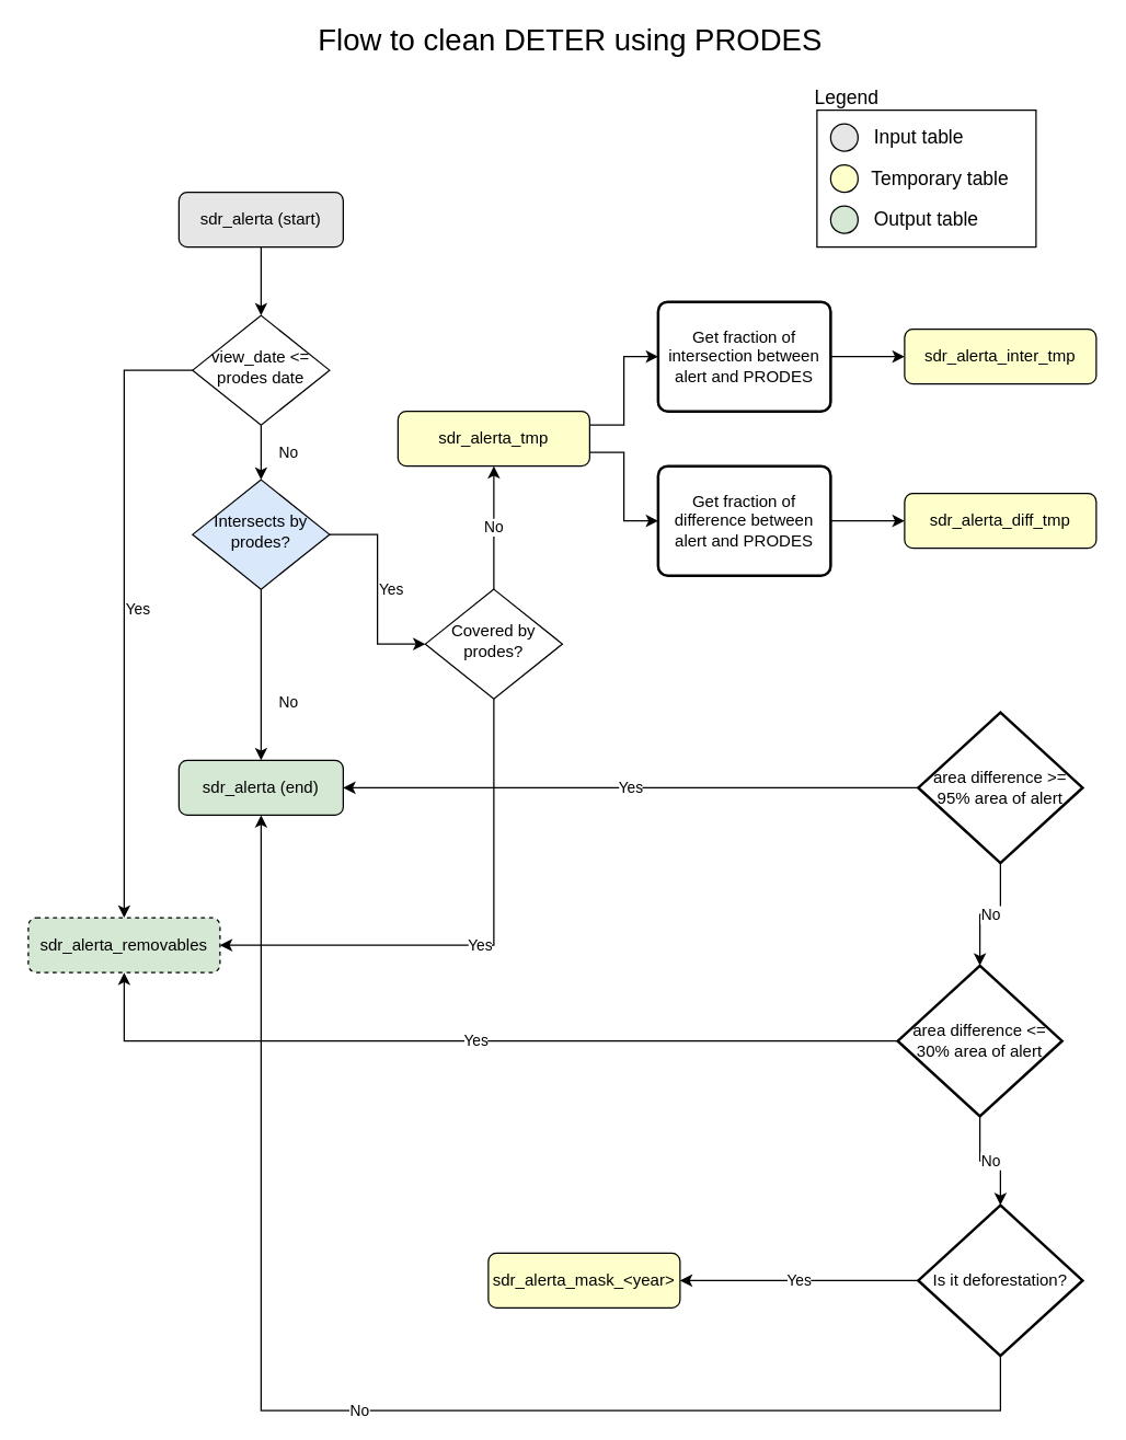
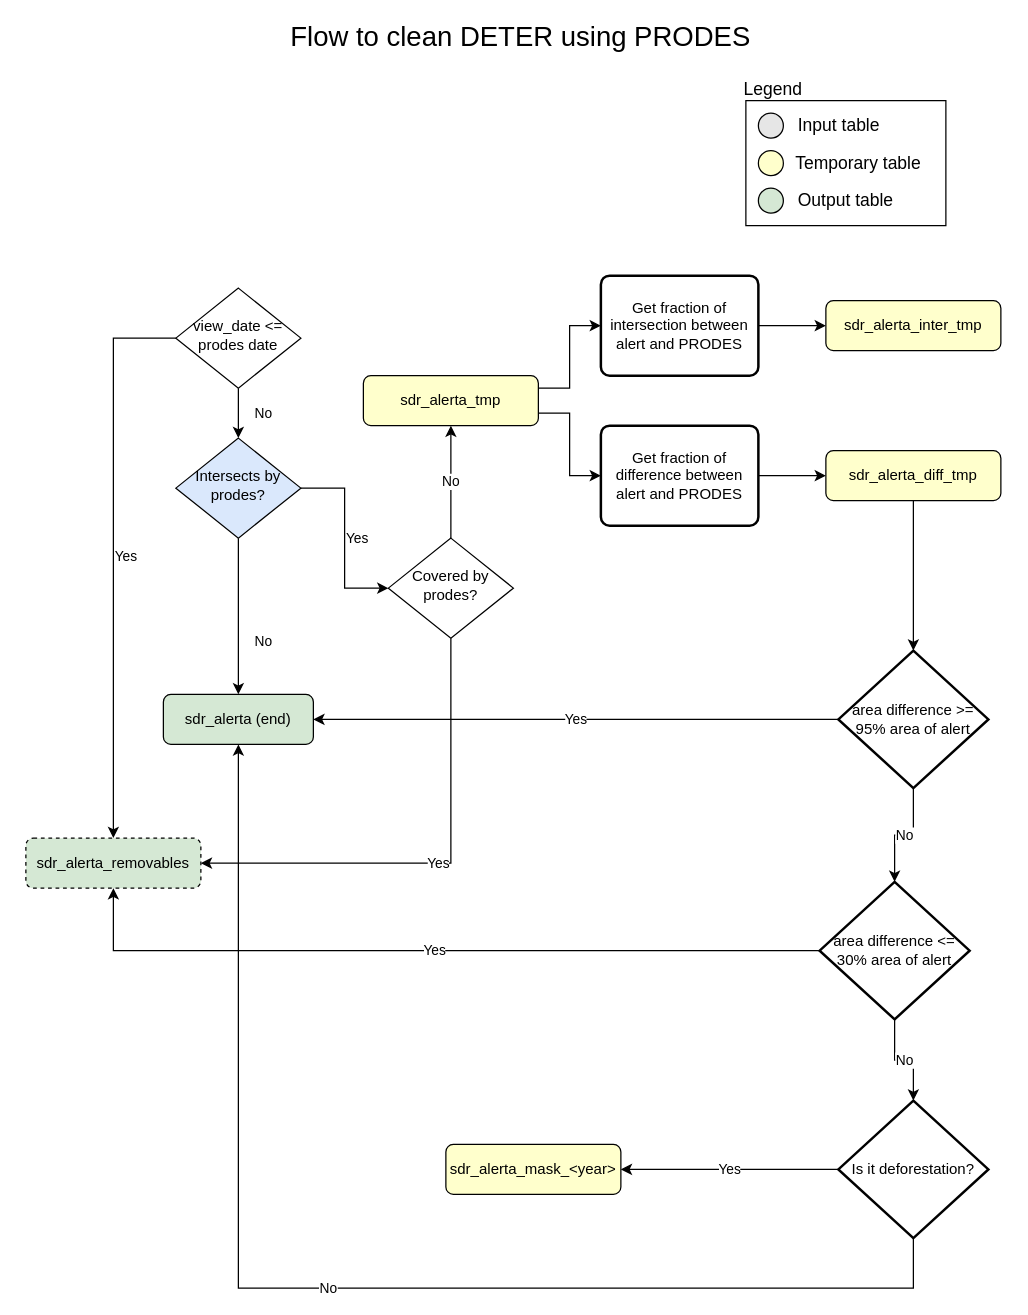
  <mxCell id="0" />
  <mxCell id="1" parent="0" />
- <mxCell id="2" value="" style="rounded=0;html=1;jettySize=auto;orthogonalLoop=1;fontSize=11;endArrow=classic;endFill=1;endSize=6;strokeWidth=1;shadow=0;labelBackgroundColor=none;edgeStyle=orthogonalEdgeStyle;" parent="1" source="3" target="6" edge="1"><mxGeometry relative="1" as="geometry" /></mxCell>
- <mxCell id="3" value="sdr_alerta (start)" style="rounded=1;whiteSpace=wrap;html=1;fontSize=12;glass=0;strokeWidth=1;shadow=0;fillColor=#E6E6E6;" parent="1" vertex="1"><mxGeometry x="130" y="140" width="120" height="40" as="geometry" /></mxCell>
  <mxCell id="4" value="No" style="rounded=0;html=1;jettySize=auto;orthogonalLoop=1;fontSize=11;endArrow=classic;endFill=1;endSize=6;strokeWidth=1;shadow=0;labelBackgroundColor=none;edgeStyle=orthogonalEdgeStyle;" parent="1" source="6" target="10" edge="1"><mxGeometry y="20" relative="1" as="geometry"><mxPoint as="offset" /></mxGeometry></mxCell>
  <mxCell id="5" value="Yes" style="edgeStyle=orthogonalEdgeStyle;rounded=0;html=1;jettySize=auto;orthogonalLoop=1;fontSize=11;endArrow=classic;endFill=1;endSize=6;strokeWidth=1;shadow=0;labelBackgroundColor=none;exitX=0;exitY=0.5;exitDx=0;exitDy=0;" parent="1" source="6" target="7" edge="1"><mxGeometry y="10" relative="1" as="geometry"><mxPoint as="offset" /><Array as="points"><mxPoint x="90" y="270" /></Array></mxGeometry></mxCell>
  <mxCell id="6" value="view_date &amp;lt;= prodes date" style="rhombus;whiteSpace=wrap;html=1;shadow=0;fontFamily=Helvetica;fontSize=12;align=center;strokeWidth=1;spacing=6;spacingTop=-4;" parent="1" vertex="1"><mxGeometry x="140" y="230" width="100" height="80" as="geometry" /></mxCell>
  <mxCell id="7" value="sdr_alerta_removables" style="rounded=1;whiteSpace=wrap;html=1;fontSize=12;glass=0;strokeWidth=1;shadow=0;fillColor=#D5E8D4;dashed=1;" parent="1" vertex="1"><mxGeometry x="20" y="670" width="140" height="40" as="geometry" /></mxCell>
  <mxCell id="8" value="No" style="rounded=0;html=1;jettySize=auto;orthogonalLoop=1;fontSize=11;endArrow=classic;endFill=1;endSize=6;strokeWidth=1;shadow=0;labelBackgroundColor=none;edgeStyle=orthogonalEdgeStyle;" parent="1" source="10" target="11" edge="1"><mxGeometry x="0.333" y="20" relative="1" as="geometry"><mxPoint as="offset" /></mxGeometry></mxCell>
  <mxCell id="9" value="Yes" style="edgeStyle=orthogonalEdgeStyle;rounded=0;html=1;jettySize=auto;orthogonalLoop=1;fontSize=11;endArrow=classic;endFill=1;endSize=6;strokeWidth=1;shadow=0;labelBackgroundColor=none;entryX=0;entryY=0.5;entryDx=0;entryDy=0;" parent="1" source="10" target="43" edge="1"><mxGeometry y="10" relative="1" as="geometry"><mxPoint as="offset" /><mxPoint x="310" y="390" as="targetPoint" /></mxGeometry></mxCell>
  <mxCell id="10" value="Intersects by prodes?" style="rhombus;whiteSpace=wrap;html=1;shadow=0;fontFamily=Helvetica;fontSize=12;align=center;strokeWidth=1;spacing=6;spacingTop=-4;fillColor=#dae8fc;" parent="1" vertex="1"><mxGeometry x="140" y="350" width="100" height="80" as="geometry" /></mxCell>
  <mxCell id="11" value="sdr_alerta (end)" style="rounded=1;whiteSpace=wrap;html=1;fontSize=12;glass=0;strokeWidth=1;shadow=0;fillColor=#D5E8D4;" parent="1" vertex="1"><mxGeometry x="130" y="555" width="120" height="40" as="geometry" /></mxCell>
  <mxCell id="12" value="sdr_alerta_tmp" style="rounded=1;whiteSpace=wrap;html=1;fontSize=12;glass=0;strokeWidth=1;shadow=0;fillColor=#FFFFCC;" parent="1" vertex="1"><mxGeometry x="290" y="300" width="140" height="40" as="geometry" /></mxCell>
  <mxCell id="13" value="sdr_alerta_inter_tmp" style="rounded=1;whiteSpace=wrap;html=1;fontSize=12;glass=0;strokeWidth=1;shadow=0;fillColor=#FFFFCC;" parent="1" vertex="1"><mxGeometry x="660" y="240" width="140" height="40" as="geometry" /></mxCell>
+ <mxCell id="14" value="" style="edgeStyle=orthogonalEdgeStyle;rounded=0;orthogonalLoop=1;jettySize=auto;html=1;" parent="1" source="15" target="24" edge="1"><mxGeometry relative="1" as="geometry" /></mxCell>
  <mxCell id="15" value="sdr_alerta_diff_tmp" style="rounded=1;whiteSpace=wrap;html=1;fontSize=12;glass=0;strokeWidth=1;shadow=0;fillColor=#FFFFCC;" parent="1" vertex="1"><mxGeometry x="660" y="360" width="140" height="40" as="geometry" /></mxCell>
  <mxCell id="16" value="Get fraction of intersection between alert and PRODES" style="rounded=1;whiteSpace=wrap;html=1;absoluteArcSize=1;arcSize=14;strokeWidth=2;" parent="1" vertex="1"><mxGeometry x="480" y="220" width="126" height="80" as="geometry" /></mxCell>
  <mxCell id="17" value="" style="edgeStyle=orthogonalEdgeStyle;rounded=0;html=1;jettySize=auto;orthogonalLoop=1;fontSize=11;endArrow=classic;endFill=1;endSize=6;strokeWidth=1;shadow=0;labelBackgroundColor=none;entryX=0;entryY=0.5;entryDx=0;entryDy=0;exitX=1;exitY=0.25;exitDx=0;exitDy=0;" parent="1" source="12" target="16" edge="1"><mxGeometry y="10" relative="1" as="geometry"><mxPoint as="offset" /><mxPoint x="370" y="390" as="sourcePoint" /><mxPoint x="240" y="400" as="targetPoint" /></mxGeometry></mxCell>
  <mxCell id="18" value="" style="edgeStyle=orthogonalEdgeStyle;rounded=0;html=1;jettySize=auto;orthogonalLoop=1;fontSize=11;endArrow=classic;endFill=1;strokeWidth=1;shadow=0;labelBackgroundColor=none;exitX=1;exitY=0.5;exitDx=0;exitDy=0;entryX=0;entryY=0.5;entryDx=0;entryDy=0;" parent="1" source="16" target="13" edge="1"><mxGeometry y="10" relative="1" as="geometry"><mxPoint as="offset" /><mxPoint x="420" y="270" as="sourcePoint" /><mxPoint x="680" y="290" as="targetPoint" /></mxGeometry></mxCell>
  <mxCell id="19" value="Get fraction of difference between alert and PRODES" style="rounded=1;whiteSpace=wrap;html=1;absoluteArcSize=1;arcSize=14;strokeWidth=2;" parent="1" vertex="1"><mxGeometry x="480" y="340" width="126" height="80" as="geometry" /></mxCell>
  <mxCell id="20" value="" style="edgeStyle=orthogonalEdgeStyle;rounded=0;html=1;jettySize=auto;orthogonalLoop=1;fontSize=11;endArrow=classic;endFill=1;endSize=6;strokeWidth=1;shadow=0;labelBackgroundColor=none;entryX=0;entryY=0.5;entryDx=0;entryDy=0;exitX=1;exitY=0.75;exitDx=0;exitDy=0;" parent="1" source="12" target="19" edge="1"><mxGeometry y="10" relative="1" as="geometry"><mxPoint as="offset" /><mxPoint x="380" y="400" as="sourcePoint" /><mxPoint x="450" y="400" as="targetPoint" /></mxGeometry></mxCell>
  <mxCell id="21" value="" style="edgeStyle=orthogonalEdgeStyle;rounded=0;html=1;jettySize=auto;orthogonalLoop=1;fontSize=11;endArrow=classic;endFill=1;endSize=6;strokeWidth=1;shadow=0;labelBackgroundColor=none;entryX=0;entryY=0.5;entryDx=0;entryDy=0;exitX=1;exitY=0.5;exitDx=0;exitDy=0;" parent="1" source="19" target="15" edge="1"><mxGeometry y="10" relative="1" as="geometry"><mxPoint as="offset" /><mxPoint x="430" y="280" as="sourcePoint" /><mxPoint x="500" y="280" as="targetPoint" /></mxGeometry></mxCell>
  <mxCell id="22" value="No" style="edgeStyle=orthogonalEdgeStyle;rounded=0;orthogonalLoop=1;jettySize=auto;html=1;exitX=0.5;exitY=1;exitDx=0;exitDy=0;exitPerimeter=0;entryX=0.5;entryY=0;entryDx=0;entryDy=0;entryPerimeter=0;" parent="1" source="24" target="27" edge="1"><mxGeometry relative="1" as="geometry"><mxPoint x="670" y="710" as="sourcePoint" /><mxPoint x="730" y="705" as="targetPoint" /></mxGeometry></mxCell>
  <mxCell id="23" value="Yes" style="edgeStyle=orthogonalEdgeStyle;rounded=0;orthogonalLoop=1;jettySize=auto;html=1;exitX=0;exitY=0.5;exitDx=0;exitDy=0;exitPerimeter=0;entryX=1;entryY=0.5;entryDx=0;entryDy=0;" parent="1" source="24" target="11" edge="1"><mxGeometry relative="1" as="geometry"><Array as="points" /><mxPoint x="300" y="575" as="targetPoint" /></mxGeometry></mxCell>
  <mxCell id="24" value="area difference &amp;gt;= 95% area of alert" style="strokeWidth=2;html=1;shape=mxgraph.flowchart.decision;whiteSpace=wrap;" parent="1" vertex="1"><mxGeometry x="670" y="520" width="120" height="110" as="geometry" /></mxCell>
  <mxCell id="25" value="Yes" style="edgeStyle=orthogonalEdgeStyle;rounded=0;orthogonalLoop=1;jettySize=auto;html=1;exitX=0;exitY=0.5;exitDx=0;exitDy=0;exitPerimeter=0;entryX=0.5;entryY=1;entryDx=0;entryDy=0;" parent="1" source="27" target="7" edge="1"><mxGeometry relative="1" as="geometry"><mxPoint x="86" y="790" as="targetPoint" /><mxPoint x="530" y="810" as="sourcePoint" /><Array as="points"><mxPoint x="90" y="760" /></Array></mxGeometry></mxCell>
  <mxCell id="26" value="No" style="edgeStyle=orthogonalEdgeStyle;rounded=0;orthogonalLoop=1;jettySize=auto;html=1;exitX=0.5;exitY=1;exitDx=0;exitDy=0;exitPerimeter=0;entryX=0.5;entryY=0;entryDx=0;entryDy=0;entryPerimeter=0;" parent="1" source="27" target="29" edge="1"><mxGeometry relative="1" as="geometry"><mxPoint x="640" y="650" as="sourcePoint" /><mxPoint x="480" y="650" as="targetPoint" /></mxGeometry></mxCell>
  <mxCell id="27" value="area difference &amp;lt;= 30% area of alert" style="strokeWidth=2;html=1;shape=mxgraph.flowchart.decision;whiteSpace=wrap;" parent="1" vertex="1"><mxGeometry x="655" y="705" width="120" height="110" as="geometry" /></mxCell>
  <mxCell id="28" value="No" style="edgeStyle=orthogonalEdgeStyle;rounded=0;orthogonalLoop=1;jettySize=auto;html=1;entryX=0.5;entryY=1;entryDx=0;entryDy=0;exitX=0.5;exitY=1;exitDx=0;exitDy=0;exitPerimeter=0;" parent="1" source="29" target="11" edge="1"><mxGeometry relative="1" as="geometry"><mxPoint x="190" y="625" as="targetPoint" /><Array as="points"><mxPoint x="730" y="1030" /><mxPoint x="190" y="1030" /></Array><mxPoint x="380" y="700" as="sourcePoint" /></mxGeometry></mxCell>
  <mxCell id="29" value="Is it deforestation?" style="strokeWidth=2;html=1;shape=mxgraph.flowchart.decision;whiteSpace=wrap;" parent="1" vertex="1"><mxGeometry x="670" y="880" width="120" height="110" as="geometry" /></mxCell>
  <mxCell id="30" value="Yes" style="edgeStyle=orthogonalEdgeStyle;rounded=0;orthogonalLoop=1;jettySize=auto;html=1;exitX=0;exitY=0.5;exitDx=0;exitDy=0;exitPerimeter=0;entryX=1;entryY=0.5;entryDx=0;entryDy=0;" parent="1" source="29" target="31" edge="1"><mxGeometry relative="1" as="geometry"><mxPoint x="440" y="939.5" as="targetPoint" /><mxPoint x="640" y="939.5" as="sourcePoint" /><Array as="points" /></mxGeometry></mxCell>
  <mxCell id="31" value="sdr_alerta_mask_&amp;lt;year&amp;gt;" style="rounded=1;whiteSpace=wrap;html=1;fontSize=12;glass=0;strokeWidth=1;shadow=0;fillColor=#ffffcc;" parent="1" vertex="1"><mxGeometry x="356" y="915" width="140" height="40" as="geometry" /></mxCell>
  <mxCell id="32" value="" style="verticalLabelPosition=bottom;verticalAlign=top;html=1;shape=mxgraph.flowchart.on-page_reference;fillColor=#E6E6E6;" parent="1" vertex="1"><mxGeometry x="606" y="90" width="20" height="20" as="geometry" /></mxCell>
  <mxCell id="33" value="" style="verticalLabelPosition=bottom;verticalAlign=top;html=1;shape=mxgraph.flowchart.on-page_reference;fillColor=#FFFFCC;" parent="1" vertex="1"><mxGeometry x="606" y="120" width="20" height="20" as="geometry" /></mxCell>
  <mxCell id="34" value="" style="verticalLabelPosition=bottom;verticalAlign=top;html=1;shape=mxgraph.flowchart.on-page_reference;fillColor=#D5E8D4;" parent="1" vertex="1"><mxGeometry x="606" y="150" width="20" height="20" as="geometry" /></mxCell>
  <mxCell id="35" value="Input table" style="text;html=1;strokeColor=none;fillColor=none;align=left;verticalAlign=middle;whiteSpace=wrap;rounded=0;fontSize=14;" parent="1" vertex="1"><mxGeometry x="636" y="90" width="80" height="20" as="geometry" /></mxCell>
  <mxCell id="36" value="Temporary table" style="text;html=1;strokeColor=none;fillColor=none;align=left;verticalAlign=middle;whiteSpace=wrap;rounded=0;fontSize=14;" parent="1" vertex="1"><mxGeometry x="634" y="120" width="120" height="20" as="geometry" /></mxCell>
  <mxCell id="37" value="Output table" style="text;html=1;strokeColor=none;fillColor=none;align=left;verticalAlign=middle;whiteSpace=wrap;rounded=0;fontSize=14;" parent="1" vertex="1"><mxGeometry x="636" y="150" width="120" height="20" as="geometry" /></mxCell>
  <mxCell id="38" value="" style="rounded=0;whiteSpace=wrap;html=1;fillColor=none;fontSize=14;align=left;" parent="1" vertex="1"><mxGeometry x="596" y="80" width="160" height="100" as="geometry" /></mxCell>
  <mxCell id="39" value="Legend" style="text;html=1;strokeColor=none;fillColor=none;align=center;verticalAlign=middle;whiteSpace=wrap;rounded=0;fontSize=14;" parent="1" vertex="1"><mxGeometry x="598" y="61" width="40" height="20" as="geometry" /></mxCell>
  <mxCell id="40" value="&lt;font style=&quot;font-size: 22px&quot;&gt;Flow to clean DETER using PRODES&lt;/font&gt;" style="text;html=1;strokeColor=none;fillColor=none;align=center;verticalAlign=middle;whiteSpace=wrap;rounded=0;fontSize=14;" parent="1" vertex="1"><mxGeometry x="36" y="20" width="760" height="20" as="geometry" /></mxCell>
  <mxCell id="41" value="No" style="edgeStyle=orthogonalEdgeStyle;rounded=0;orthogonalLoop=1;jettySize=auto;html=1;" edge="1" parent="1" source="43" target="12"><mxGeometry relative="1" as="geometry" /></mxCell>
  <mxCell id="42" value="Yes" style="edgeStyle=orthogonalEdgeStyle;rounded=0;orthogonalLoop=1;jettySize=auto;html=1;strokeColor=#000000;exitX=0.5;exitY=1;exitDx=0;exitDy=0;entryX=1;entryY=0.5;entryDx=0;entryDy=0;" edge="1" parent="1" source="43" target="7"><mxGeometry relative="1" as="geometry"><mxPoint x="359" y="870" as="targetPoint" /><mxPoint x="359" y="490" as="sourcePoint" /></mxGeometry></mxCell>
  <mxCell id="43" value="Covered by prodes?" style="rhombus;whiteSpace=wrap;html=1;shadow=0;fontFamily=Helvetica;fontSize=12;align=center;strokeWidth=1;spacing=6;spacingTop=-4;" vertex="1" parent="1"><mxGeometry x="310" y="430" width="100" height="80" as="geometry" /></mxCell>
